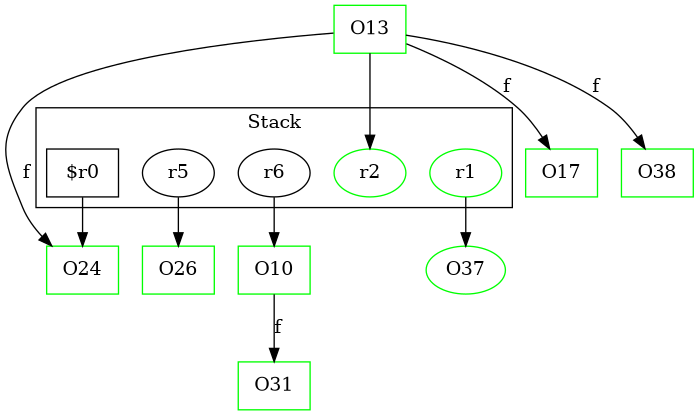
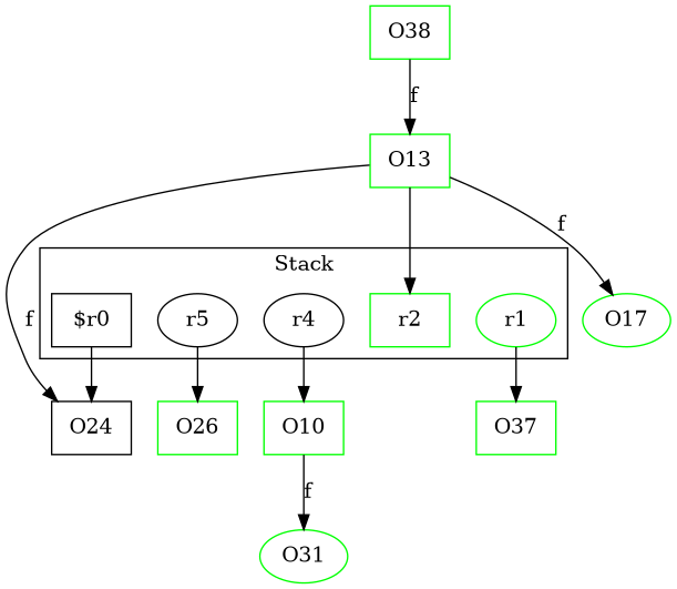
  digraph {
    rankDir=LR
    node [color=green shape=box]
    r1 [shape=""]
-   r2 [shape=""]
+   r2
    "$r0" [color=""]
    r5 [color="" shape=""]
-   r6 [color="" shape=""]
-   O37 [shape=ellipse]
-   O24
+   r6 [label=r4 color="" shape=""]
+   O37
+   O24 [color=black]
    n8 [label=O26]
    n9 [label=O10]
    O13
-   O17
+   O17 [shape=ellipse]
    O38
-   O31
+   O31 [shape=ellipse]
    subgraph cluster_1 {
      label=Stack
      r1
      r2
      "$r0"
      r5
      r6
    }
    r1 -> O37
    "$r0" -> O24
    r5 -> n8
    r6 -> n9
    n9 -> O31 [label=f weight=0.2]
    O13 -> r2
    O13 -> O24 [label=f weight=0.2]
    O13 -> O17 [label=f weight=0.2]
-   O13 -> O38 [label=f weight=0.2]
+   O38 -> O13 [label=f weight=0.2]
  }
